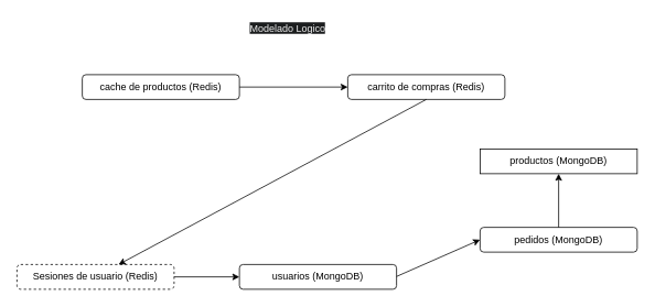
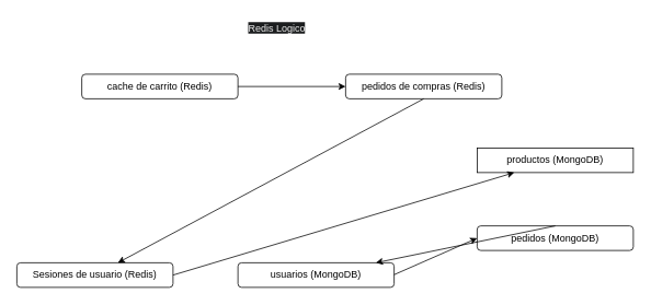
  <mxCell id="0" />
  <mxCell id="1" parent="0" />
- <mxCell id="2" value="Sesiones de usuario (Redis)" style="rounded=1;whiteSpace=wrap;html=1;dashed=1;" vertex="1" parent="1"><mxGeometry x="20" y="320" width="190" height="30" as="geometry" /></mxCell>
+ <mxCell id="2" value="Sesiones de usuario (Redis)" style="rounded=1;whiteSpace=wrap;html=1;" vertex="1" parent="1"><mxGeometry x="20" y="320" width="190" height="30" as="geometry" /></mxCell>
  <mxCell id="3" value="usuarios (MongoDB)" style="rounded=1;whiteSpace=wrap;html=1;" vertex="1" parent="1"><mxGeometry x="289" y="320" width="190" height="30" as="geometry" /></mxCell>
  <mxCell id="4" value="pedidos (MongoDB)" style="rounded=1;whiteSpace=wrap;html=1;" vertex="1" parent="1"><mxGeometry x="580" y="275" width="190" height="30" as="geometry" /></mxCell>
  <mxCell id="5" value="productos (MongoDB)" style="whiteSpace=wrap;html=1;rounded=0;" vertex="1" parent="1"><mxGeometry x="580" y="180" width="190" height="30" as="geometry" /></mxCell>
- <mxCell id="6" value="cache de productos (Redis)" style="rounded=1;whiteSpace=wrap;html=1;" vertex="1" parent="1"><mxGeometry x="99" y="90" width="190" height="30" as="geometry" /></mxCell>
- <mxCell id="7" value="carrito de compras (Redis)" style="rounded=1;whiteSpace=wrap;html=1;" vertex="1" parent="1"><mxGeometry x="420" y="90" width="190" height="30" as="geometry" /></mxCell>
- <mxCell id="8" value="" style="endArrow=classic;html=1;rounded=0;exitX=1;exitY=0.5;exitDx=0;exitDy=0;entryX=0;entryY=0.5;entryDx=0;entryDy=0;" edge="1" parent="1" source="2" target="3"><mxGeometry width="50" height="50" relative="1" as="geometry"><mxPoint x="360" y="190" as="sourcePoint" /><mxPoint x="410" y="140" as="targetPoint" /></mxGeometry></mxCell>
+ <mxCell id="6" value="cache de carrito (Redis)" style="rounded=1;whiteSpace=wrap;html=1;" vertex="1" parent="1"><mxGeometry x="99" y="90" width="190" height="30" as="geometry" /></mxCell>
+ <mxCell id="7" value="pedidos de compras (Redis)" style="rounded=1;whiteSpace=wrap;html=1;" vertex="1" parent="1"><mxGeometry x="420" y="90" width="190" height="30" as="geometry" /></mxCell>
+ <mxCell id="8" value="" style="endArrow=classic;html=1;rounded=0;exitX=1;exitY=0.5;exitDx=0;exitDy=0;" edge="1" parent="1" source="2" target="5"><mxGeometry width="50" height="50" relative="1" as="geometry"><mxPoint x="360" y="190" as="sourcePoint" /><mxPoint x="410" y="140" as="targetPoint" /></mxGeometry></mxCell>
  <mxCell id="9" value="" style="endArrow=classic;html=1;rounded=0;exitX=1;exitY=0.5;exitDx=0;exitDy=0;entryX=0;entryY=0.5;entryDx=0;entryDy=0;" edge="1" parent="1" target="4"><mxGeometry width="50" height="50" relative="1" as="geometry"><mxPoint x="479" y="334.5" as="sourcePoint" /><mxPoint x="558" y="334.5" as="targetPoint" /></mxGeometry></mxCell>
- <mxCell id="10" value="" style="endArrow=classic;html=1;rounded=0;exitX=0.5;exitY=0;exitDx=0;exitDy=0;entryX=0.5;entryY=1;entryDx=0;entryDy=0;" edge="1" parent="1" source="4" target="5"><mxGeometry width="50" height="50" relative="1" as="geometry"><mxPoint x="230" y="355" as="sourcePoint" /><mxPoint x="309" y="355" as="targetPoint" /></mxGeometry></mxCell>
+ <mxCell id="10" value="" style="endArrow=classic;html=1;rounded=0;exitX=0.5;exitY=0;exitDx=0;exitDy=0;" edge="1" parent="1" source="4" target="3"><mxGeometry width="50" height="50" relative="1" as="geometry"><mxPoint x="230" y="355" as="sourcePoint" /><mxPoint x="309" y="355" as="targetPoint" /></mxGeometry></mxCell>
  <mxCell id="11" value="" style="endArrow=classic;html=1;rounded=0;exitX=0.5;exitY=1;exitDx=0;exitDy=0;" edge="1" parent="1" source="7" target="2"><mxGeometry width="50" height="50" relative="1" as="geometry"><mxPoint x="240" y="365" as="sourcePoint" /><mxPoint x="319" y="365" as="targetPoint" /></mxGeometry></mxCell>
  <mxCell id="12" value="" style="endArrow=classic;html=1;rounded=0;exitX=1;exitY=0.5;exitDx=0;exitDy=0;entryX=0;entryY=0.5;entryDx=0;entryDy=0;" edge="1" parent="1" source="6" target="7"><mxGeometry width="50" height="50" relative="1" as="geometry"><mxPoint x="360" y="190" as="sourcePoint" /><mxPoint x="410" y="140" as="targetPoint" /></mxGeometry></mxCell>
- <mxCell id="13" value="&lt;span style=&quot;color: rgb(240, 240, 240); font-family: Helvetica; font-size: 12px; font-style: normal; font-variant-ligatures: normal; font-variant-caps: normal; font-weight: 400; letter-spacing: normal; orphans: 2; text-align: center; text-indent: 0px; text-transform: none; widows: 2; word-spacing: 0px; -webkit-text-stroke-width: 0px; background-color: rgb(27, 29, 30); text-decoration-thickness: initial; text-decoration-style: initial; text-decoration-color: initial; float: none; display: inline !important;&quot;&gt;Modelado Logico&lt;/span&gt;" style="text;whiteSpace=wrap;html=1;" vertex="1" parent="1"><mxGeometry x="300" y="20" width="110" height="40" as="geometry" /></mxCell>
+ <mxCell id="13" value="&lt;span style=&quot;color: rgb(240, 240, 240); font-family: Helvetica; font-size: 12px; font-style: normal; font-variant-ligatures: normal; font-variant-caps: normal; font-weight: 400; letter-spacing: normal; orphans: 2; text-align: center; text-indent: 0px; text-transform: none; widows: 2; word-spacing: 0px; -webkit-text-stroke-width: 0px; background-color: rgb(27, 29, 30); text-decoration-thickness: initial; text-decoration-style: initial; text-decoration-color: initial; float: none; display: inline !important;&quot;&gt;Redis Logico&lt;/span&gt;" style="text;whiteSpace=wrap;html=1;" vertex="1" parent="1"><mxGeometry x="300" y="20" width="110" height="40" as="geometry" /></mxCell>
